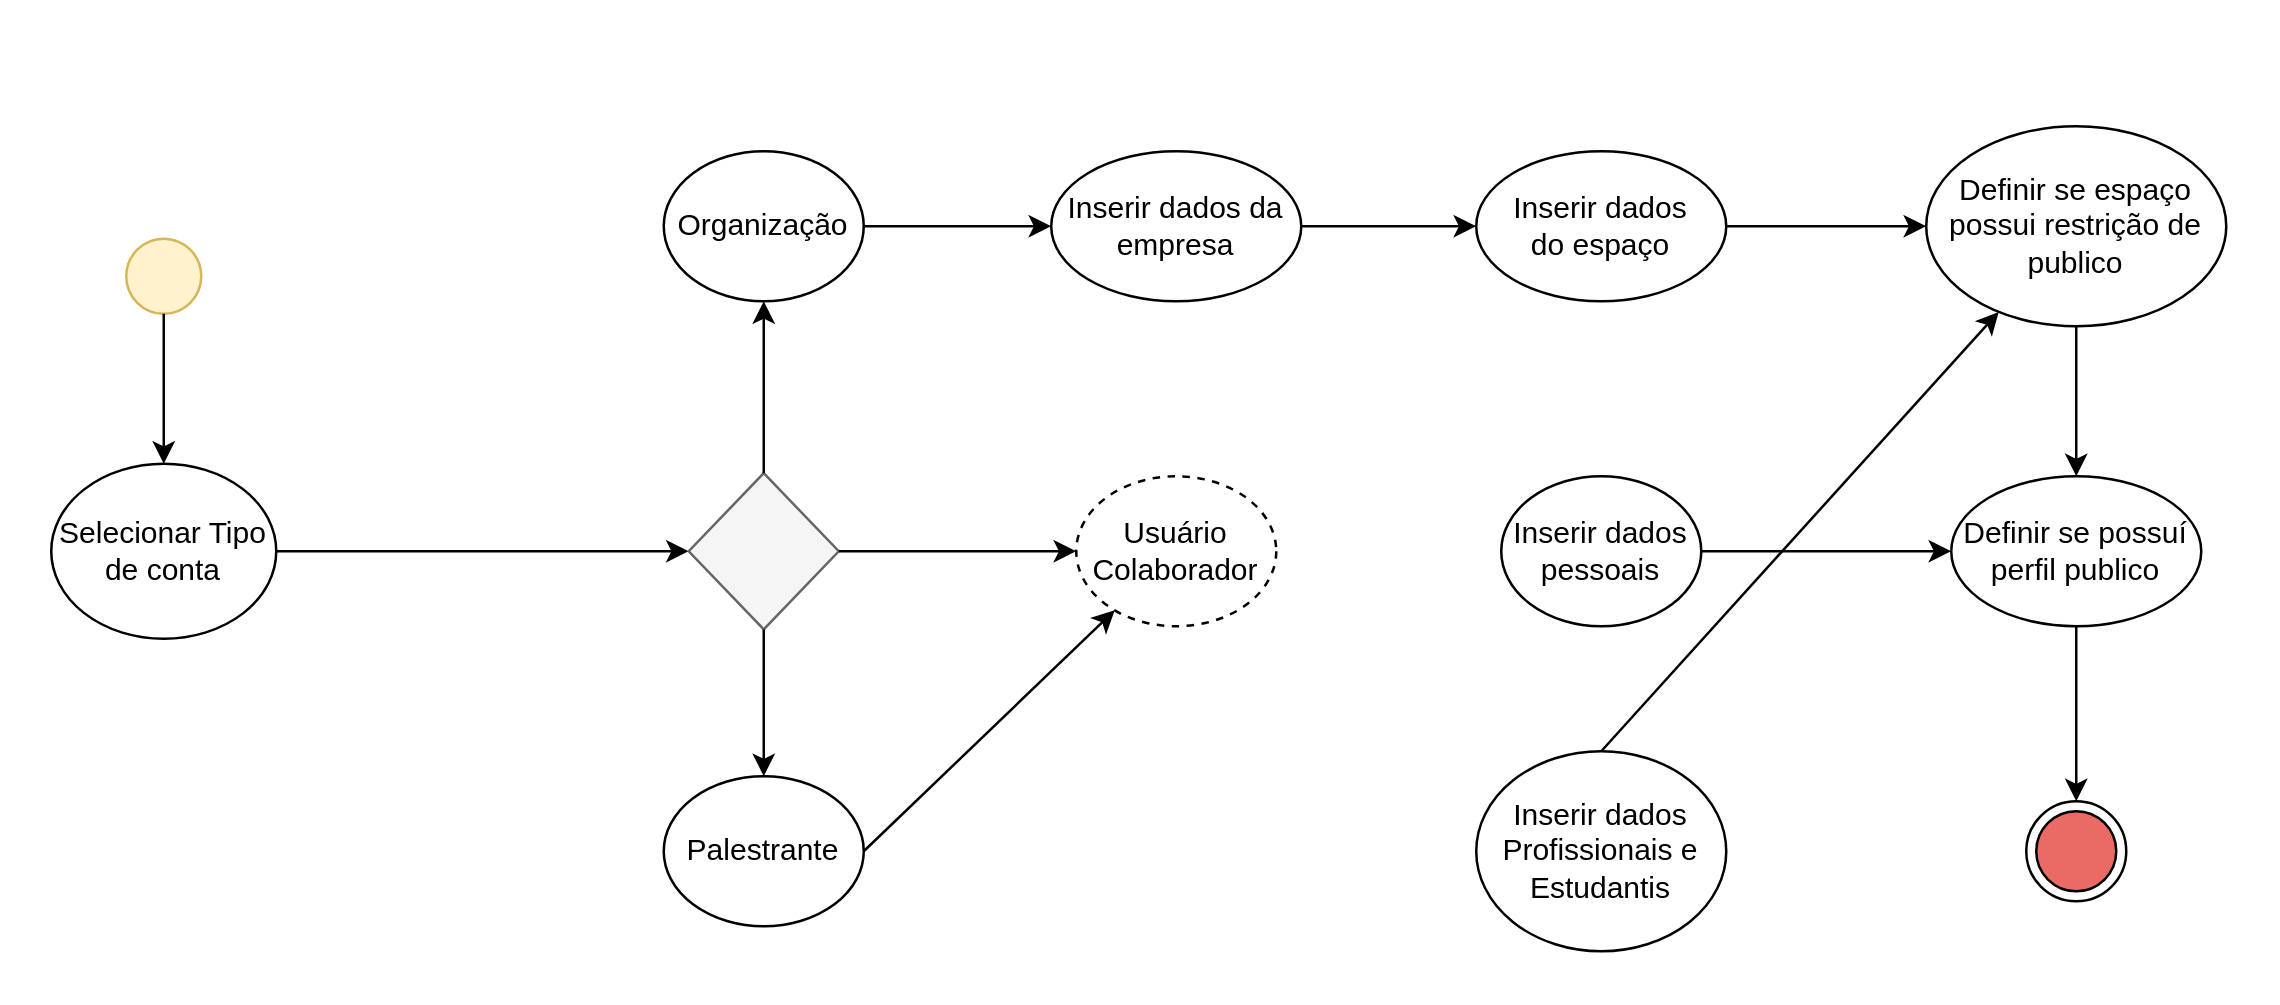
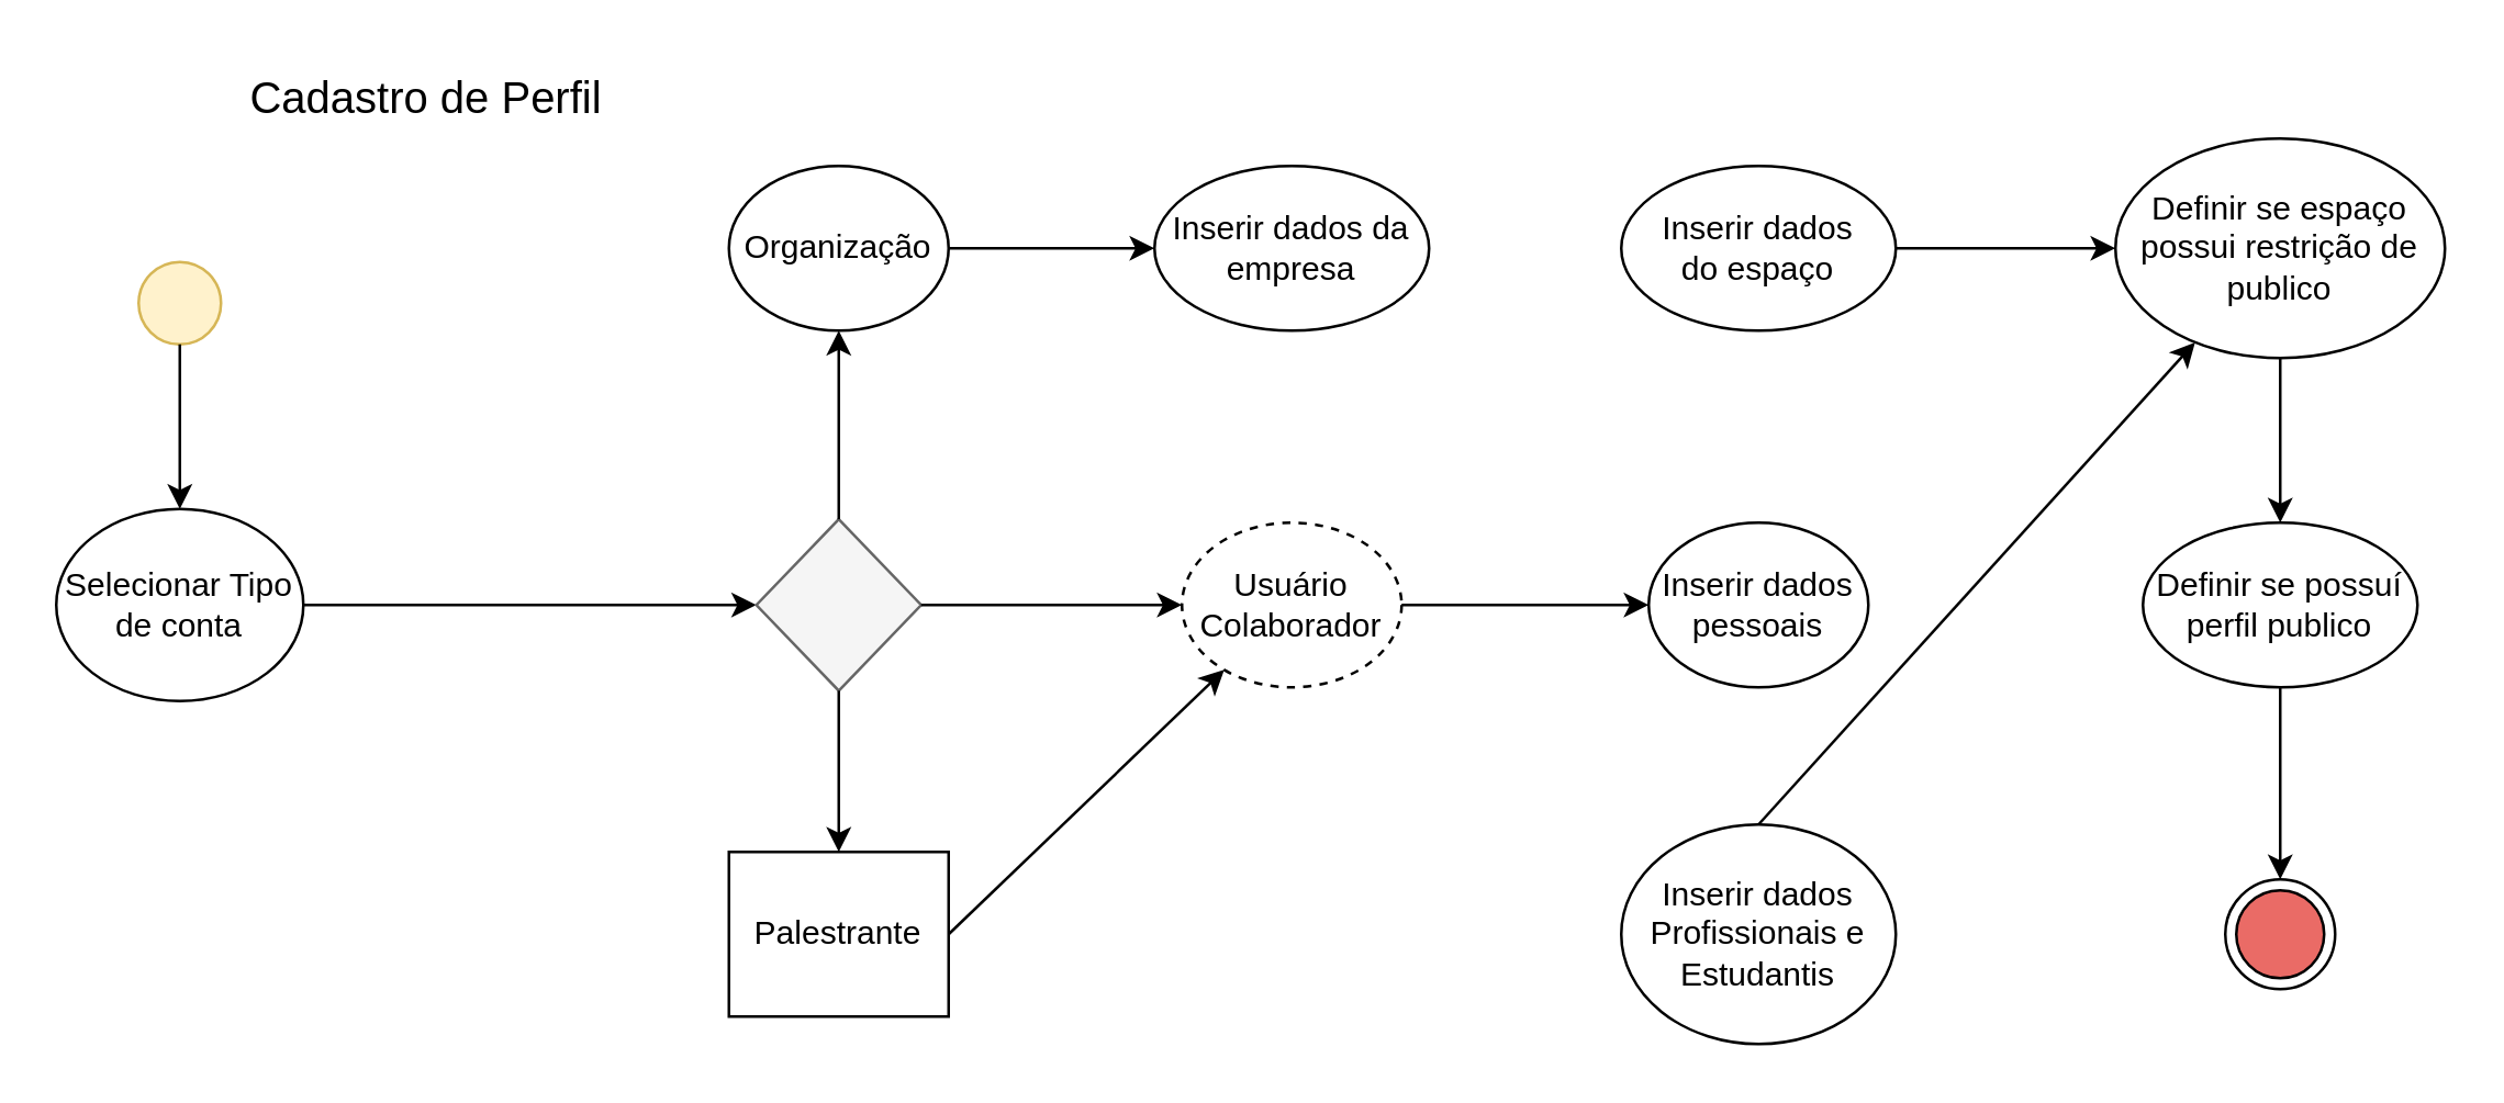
  <mxCell id="0" />
  <mxCell id="1" parent="0" />
  <mxCell id="2" value="" style="ellipse;whiteSpace=wrap;html=1;aspect=fixed;fillColor=#fff2cc;strokeColor=#d6b656;" parent="1" vertex="1"><mxGeometry x="50" y="95" width="30" height="30" as="geometry" /></mxCell>
- <mxCell id="3" value="" style="edgeStyle=orthogonalEdgeStyle;rounded=0;orthogonalLoop=1;jettySize=auto;html=1;" edge="1" parent="1" source="4" target="20"><mxGeometry relative="1" as="geometry" /></mxCell>
  <mxCell id="4" value="Inserir dados pessoais" style="ellipse;whiteSpace=wrap;html=1;" parent="1" vertex="1"><mxGeometry x="600" y="190" width="80" height="60" as="geometry" /></mxCell>
  <mxCell id="5" value="" style="endArrow=classic;html=1;rounded=0;exitX=0.5;exitY=1;exitDx=0;exitDy=0;entryX=0.5;entryY=0;entryDx=0;entryDy=0;" parent="1" source="2" target="7" edge="1"><mxGeometry width="50" height="50" relative="1" as="geometry"><mxPoint x="325" y="245" as="sourcePoint" /><mxPoint x="375" y="195" as="targetPoint" /></mxGeometry></mxCell>
  <mxCell id="6" value="" style="edgeStyle=orthogonalEdgeStyle;rounded=0;orthogonalLoop=1;jettySize=auto;html=1;entryX=0;entryY=0.5;entryDx=0;entryDy=0;" parent="1" source="7" target="8" edge="1"><mxGeometry relative="1" as="geometry"><mxPoint x="360" y="220" as="targetPoint" /></mxGeometry></mxCell>
  <mxCell id="7" value="Selecionar Tipo de conta" style="ellipse;whiteSpace=wrap;html=1;" parent="1" vertex="1"><mxGeometry x="20" y="185" width="90" height="70" as="geometry" /></mxCell>
  <mxCell id="8" value="" style="rhombus;whiteSpace=wrap;html=1;labelBackgroundColor=none;labelBorderColor=none;fillColor=#f5f5f5;strokeColor=#666666;fontColor=#333333;" parent="1" vertex="1"><mxGeometry x="275" y="188.75" width="60" height="62.5" as="geometry" /></mxCell>
  <mxCell id="9" value="" style="endArrow=classic;html=1;rounded=0;exitX=0.5;exitY=1;exitDx=0;exitDy=0;entryX=0.5;entryY=0;entryDx=0;entryDy=0;" parent="1" source="8" target="10" edge="1"><mxGeometry width="50" height="50" relative="1" as="geometry"><mxPoint x="310" y="220" as="sourcePoint" /><mxPoint x="305" y="320" as="targetPoint" /></mxGeometry></mxCell>
- <mxCell id="10" value="Palestrante" style="ellipse;whiteSpace=wrap;html=1;" parent="1" vertex="1"><mxGeometry x="265" y="310" width="80" height="60" as="geometry" /></mxCell>
+ <mxCell id="10" value="Palestrante" style="whiteSpace=wrap;html=1;rounded=0;" parent="1" vertex="1"><mxGeometry x="265" y="310" width="80" height="60" as="geometry" /></mxCell>
  <mxCell id="11" value="Usuário Colaborador" style="ellipse;whiteSpace=wrap;html=1;dashed=1;" parent="1" vertex="1"><mxGeometry x="430" y="190" width="80" height="60" as="geometry" /></mxCell>
  <mxCell id="12" value="Organização" style="ellipse;whiteSpace=wrap;html=1;" parent="1" vertex="1"><mxGeometry x="265" y="60" width="80" height="60" as="geometry" /></mxCell>
  <mxCell id="13" value="" style="endArrow=classic;html=1;rounded=0;entryX=0;entryY=0.5;entryDx=0;entryDy=0;exitX=1;exitY=0.5;exitDx=0;exitDy=0;" parent="1" source="8" target="11" edge="1"><mxGeometry width="50" height="50" relative="1" as="geometry"><mxPoint x="340" y="221" as="sourcePoint" /><mxPoint x="360" y="170" as="targetPoint" /></mxGeometry></mxCell>
  <mxCell id="14" value="" style="endArrow=classic;html=1;rounded=0;entryX=0.5;entryY=1;entryDx=0;entryDy=0;exitX=0.5;exitY=0;exitDx=0;exitDy=0;" parent="1" source="8" target="12" edge="1"><mxGeometry width="50" height="50" relative="1" as="geometry"><mxPoint x="310" y="220" as="sourcePoint" /><mxPoint x="360" y="170" as="targetPoint" /></mxGeometry></mxCell>
  <mxCell id="15" value="" style="endArrow=classic;html=1;rounded=0;exitX=1;exitY=0.5;exitDx=0;exitDy=0;" parent="1" source="10" target="11" edge="1"><mxGeometry width="50" height="50" relative="1" as="geometry"><mxPoint x="390" y="350" as="sourcePoint" /><mxPoint x="470" y="350" as="targetPoint" /></mxGeometry></mxCell>
  <mxCell id="16" value="Inserir dados Profissionais e Estudantis" style="ellipse;whiteSpace=wrap;html=1;" parent="1" vertex="1"><mxGeometry x="590" y="300" width="100" height="80" as="geometry" /></mxCell>
  <mxCell id="17" value="" style="edgeStyle=orthogonalEdgeStyle;rounded=0;orthogonalLoop=1;jettySize=auto;html=1;" edge="1" parent="1" source="18" target="29"><mxGeometry relative="1" as="geometry" /></mxCell>
  <mxCell id="18" value="Inserir dados&lt;br&gt;do espaço" style="ellipse;whiteSpace=wrap;html=1;" parent="1" vertex="1"><mxGeometry x="590" y="60" width="100" height="60" as="geometry" /></mxCell>
  <mxCell id="19" value="" style="endArrow=classic;html=1;rounded=0;exitX=1;exitY=0.5;exitDx=0;exitDy=0;entryX=0;entryY=0.5;entryDx=0;entryDy=0;" parent="1" source="12" target="27" edge="1"><mxGeometry width="50" height="50" relative="1" as="geometry"><mxPoint x="310" y="240" as="sourcePoint" /><mxPoint x="370" y="10" as="targetPoint" /></mxGeometry></mxCell>
  <mxCell id="20" value="Definir se possuí perfil publico" style="ellipse;whiteSpace=wrap;html=1;" parent="1" vertex="1"><mxGeometry x="780" y="190" width="100" height="60" as="geometry" /></mxCell>
+ <mxCell id="21" value="" style="endArrow=classic;html=1;rounded=0;exitX=1;exitY=0.5;exitDx=0;exitDy=0;entryX=0;entryY=0.5;entryDx=0;entryDy=0;" parent="1" source="11" edge="1" target="4"><mxGeometry width="50" height="50" relative="1" as="geometry"><mxPoint x="500" y="260" as="sourcePoint" /><mxPoint x="580" y="200" as="targetPoint" /></mxGeometry></mxCell>
  <mxCell id="22" value="" style="endArrow=classic;html=1;rounded=0;exitX=0.5;exitY=0;exitDx=0;exitDy=0;" parent="1" source="16" edge="1" target="29"><mxGeometry width="50" height="50" relative="1" as="geometry"><mxPoint x="680" y="229" as="sourcePoint" /><mxPoint x="730" y="340" as="targetPoint" /></mxGeometry></mxCell>
  <mxCell id="23" value="" style="ellipse;html=1;shape=endState;fillColor=#EA6B66;strokeColor=#000000;fillStyle=auto;" parent="1" vertex="1"><mxGeometry x="810" y="320" width="40" height="40" as="geometry" /></mxCell>
  <mxCell id="24" value="" style="endArrow=classic;html=1;rounded=0;entryX=0.5;entryY=0;entryDx=0;entryDy=0;exitX=0.5;exitY=1;exitDx=0;exitDy=0;" parent="1" target="23" edge="1" source="20"><mxGeometry width="50" height="50" relative="1" as="geometry"><mxPoint x="950" y="230" as="sourcePoint" /><mxPoint x="830" y="200" as="targetPoint" /></mxGeometry></mxCell>
- <mxCell id="26" value="" style="edgeStyle=orthogonalEdgeStyle;rounded=0;orthogonalLoop=1;jettySize=auto;html=1;entryX=0;entryY=0.5;entryDx=0;entryDy=0;" edge="1" parent="1" source="27" target="18"><mxGeometry relative="1" as="geometry"><mxPoint x="580" y="90" as="targetPoint" /></mxGeometry></mxCell>
+ <mxCell id="25" value="Cadastro de Perfil" style="text;html=1;strokeColor=none;fillColor=none;align=center;verticalAlign=middle;whiteSpace=wrap;rounded=0;fontSize=16;" parent="1" vertex="1"><mxGeometry x="80" y="20" width="150" height="30" as="geometry" /></mxCell>
  <mxCell id="27" value="Inserir dados da empresa" style="ellipse;whiteSpace=wrap;html=1;" vertex="1" parent="1"><mxGeometry x="420" y="60" width="100" height="60" as="geometry" /></mxCell>
  <mxCell id="28" value="" style="edgeStyle=orthogonalEdgeStyle;rounded=0;orthogonalLoop=1;jettySize=auto;html=1;" edge="1" parent="1" source="29" target="20"><mxGeometry relative="1" as="geometry" /></mxCell>
  <mxCell id="29" value="Definir se espaço possui restrição de publico" style="ellipse;whiteSpace=wrap;html=1;" vertex="1" parent="1"><mxGeometry x="770" y="50" width="120" height="80" as="geometry" /></mxCell>
